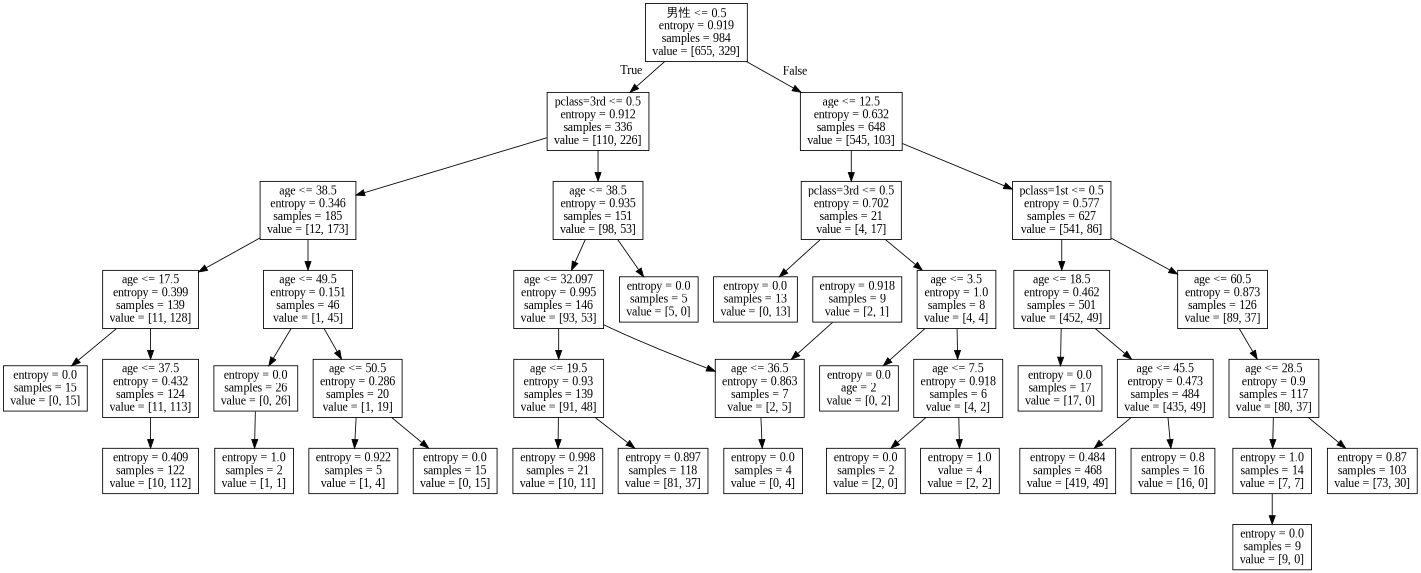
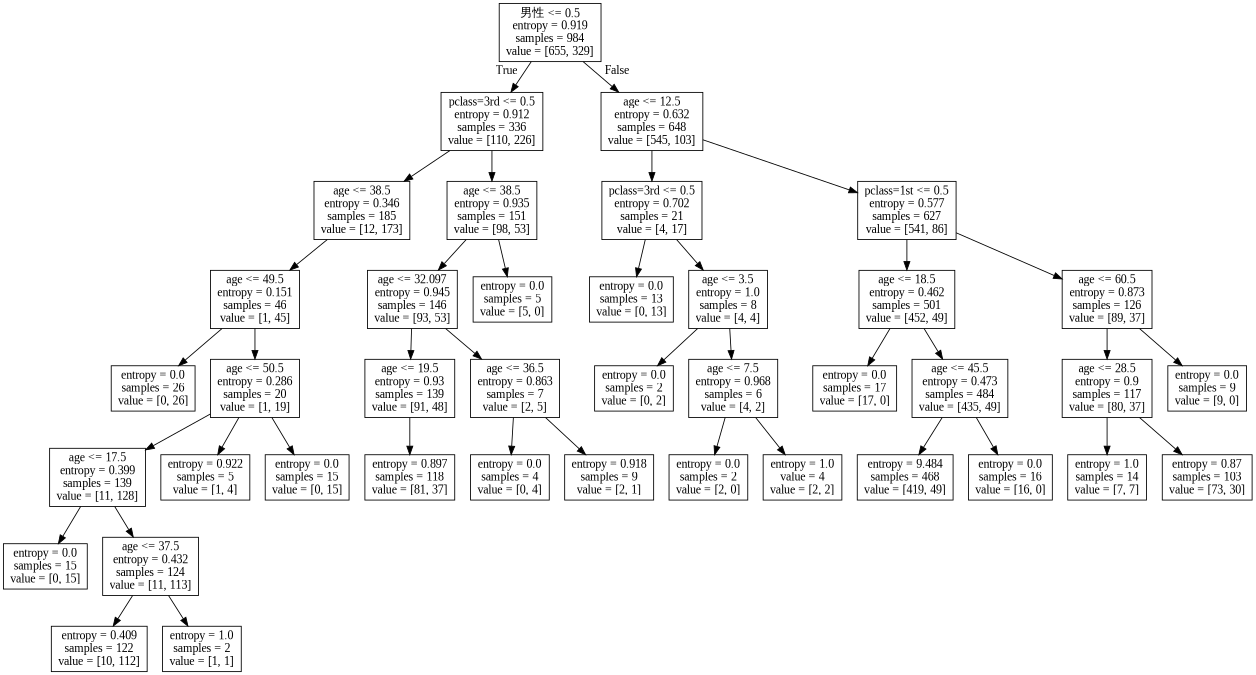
  digraph {
    fontname="Liberation Serif"
    node [fontname="Liberation Serif" shape=box]
    edge [fontname="Liberation Serif"]
    n1 [label="男性 <= 0.5\nentropy = 0.919\nsamples = 984\nvalue = [655, 329]"]
    n2 [label="pclass=3rd <= 0.5\nentropy = 0.912\nsamples = 336\nvalue = [110, 226]"]
    n3 [label="age <= 12.5\nentropy = 0.632\nsamples = 648\nvalue = [545, 103]"]
    n4 [label="age <= 38.5\nentropy = 0.346\nsamples = 185\nvalue = [12, 173]"]
    n5 [label="age <= 38.5\nentropy = 0.935\nsamples = 151\nvalue = [98, 53]"]
    n6 [label="pclass=3rd <= 0.5\nentropy = 0.702\nsamples = 21\nvalue = [4, 17]"]
    n7 [label="pclass=1st <= 0.5\nentropy = 0.577\nsamples = 627\nvalue = [541, 86]"]
    n8 [label="age <= 17.5\nentropy = 0.399\nsamples = 139\nvalue = [11, 128]"]
    n9 [label="age <= 49.5\nentropy = 0.151\nsamples = 46\nvalue = [1, 45]"]
-   n10 [label="age <= 32.097\nentropy = 0.995\nsamples = 146\nvalue = [93, 53]"]
+   n10 [label="age <= 32.097\nentropy = 0.945\nsamples = 146\nvalue = [93, 53]"]
    n11 [label="entropy = 0.0\nsamples = 5\nvalue = [5, 0]"]
    n12 [label="entropy = 0.0\nsamples = 15\nvalue = [0, 15]"]
    n13 [label="age <= 37.5\nentropy = 0.432\nsamples = 124\nvalue = [11, 113]"]
    n14 [label="entropy = 0.0\nsamples = 26\nvalue = [0, 26]"]
    n15 [label="age <= 50.5\nentropy = 0.286\nsamples = 20\nvalue = [1, 19]"]
    n16 [label="entropy = 0.409\nsamples = 122\nvalue = [10, 112]"]
    n17 [label="entropy = 1.0\nsamples = 2\nvalue = [1, 1]"]
    n18 [label="entropy = 0.922\nsamples = 5\nvalue = [1, 4]"]
    n19 [label="entropy = 0.0\nsamples = 15\nvalue = [0, 15]"]
    n20 [label="age <= 19.5\nentropy = 0.93\nsamples = 139\nvalue = [91, 48]"]
    n21 [label="age <= 36.5\nentropy = 0.863\nsamples = 7\nvalue = [2, 5]"]
-   n22 [label="entropy = 0.998\nsamples = 21\nvalue = [10, 11]"]
    n23 [label="entropy = 0.897\nsamples = 118\nvalue = [81, 37]"]
    n24 [label="entropy = 0.0\nsamples = 4\nvalue = [0, 4]"]
    n25 [label="entropy = 0.918\nsamples = 9\nvalue = [2, 1]"]
    n26 [label="entropy = 0.0\nsamples = 13\nvalue = [0, 13]"]
    n27 [label="age <= 3.5\nentropy = 1.0\nsamples = 8\nvalue = [4, 4]"]
    n28 [label="age <= 18.5\nentropy = 0.462\nsamples = 501\nvalue = [452, 49]"]
    n29 [label="age <= 60.5\nentropy = 0.873\nsamples = 126\nvalue = [89, 37]"]
-   n30 [label="entropy = 0.0\nage = 2\nvalue = [0, 2]"]
-   n31 [label="age <= 7.5\nentropy = 0.918\nsamples = 6\nvalue = [4, 2]"]
+   n30 [label="entropy = 0.0\nsamples = 2\nvalue = [0, 2]"]
+   n31 [label="age <= 7.5\nentropy = 0.968\nsamples = 6\nvalue = [4, 2]"]
    n32 [label="entropy = 0.0\nsamples = 2\nvalue = [2, 0]"]
    n33 [label="entropy = 1.0\nvalue = 4\nvalue = [2, 2]"]
    n34 [label="entropy = 0.0\nsamples = 17\nvalue = [17, 0]"]
    n35 [label="age <= 45.5\nentropy = 0.473\nsamples = 484\nvalue = [435, 49]"]
    n36 [label="age <= 28.5\nentropy = 0.9\nsamples = 117\nvalue = [80, 37]"]
    n37 [label="entropy = 0.0\nsamples = 9\nvalue = [9, 0]"]
-   n38 [label="entropy = 0.484\nsamples = 468\nvalue = [419, 49]"]
-   n39 [label="entropy = 0.8\nsamples = 16\nvalue = [16, 0]"]
+   n38 [label="entropy = 9.484\nsamples = 468\nvalue = [419, 49]"]
+   n39 [label="entropy = 0.0\nsamples = 16\nvalue = [16, 0]"]
    n40 [label="entropy = 1.0\nsamples = 14\nvalue = [7, 7]"]
    n41 [label="entropy = 0.87\nsamples = 103\nvalue = [73, 30]"]
    n1 -> n2 [headlabel=True labelangle=45 labeldistance=2.5]
    n1 -> n3 [headlabel=False labelangle=-45 labeldistance=2.5]
    n2 -> n4
    n2 -> n5
    n3 -> n6
    n3 -> n7
-   n4 -> n8
+   n15 -> n8
    n4 -> n9
    n5 -> n10
    n5 -> n11
    n6 -> n26
    n6 -> n27
    n7 -> n28
    n7 -> n29
    n8 -> n12
    n8 -> n13
    n9 -> n14
    n9 -> n15
    n10 -> n20
    n10 -> n21
    n13 -> n16
-   n14 -> n17
+   n13 -> n17
    n15 -> n18
    n15 -> n19
-   n20 -> n22
    n20 -> n23
    n21 -> n24
-   n25 -> n21
+   n21 -> n25
    n27 -> n30
    n27 -> n31
    n28 -> n34
    n28 -> n35
    n29 -> n36
-   n40 -> n37
+   n29 -> n37
    n31 -> n32
    n31 -> n33
    n35 -> n38
    n35 -> n39
    n36 -> n40
    n36 -> n41
  }
